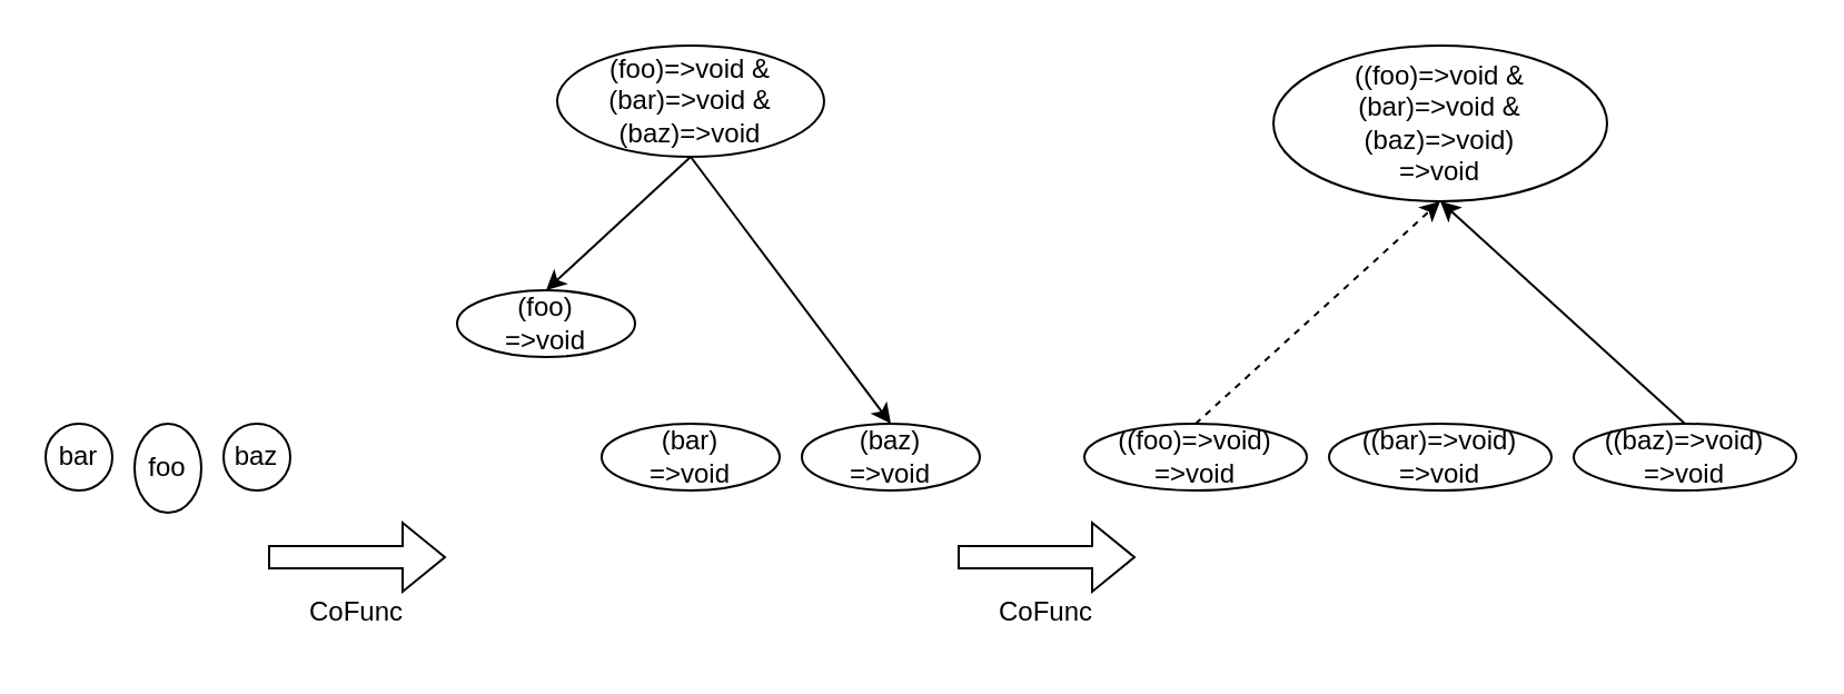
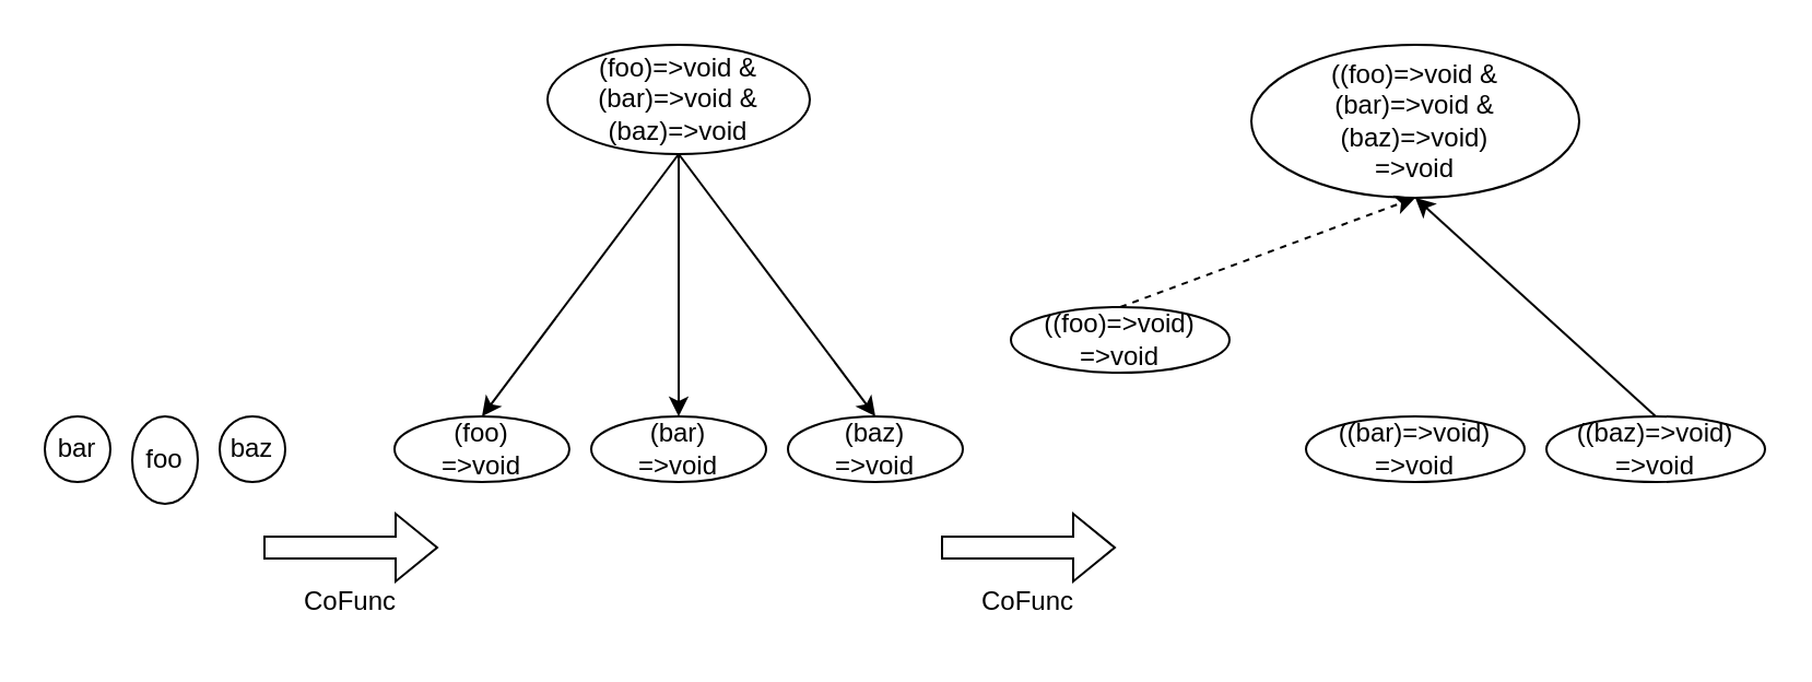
  <mxCell id="0" />
  <mxCell id="1" parent="0" />
  <mxCell id="2" value="bar" style="ellipse;whiteSpace=wrap;html=1;aspect=fixed;" vertex="1" parent="1"><mxGeometry x="20" y="190" width="30" height="30" as="geometry" /></mxCell>
  <mxCell id="3" value="foo" style="ellipse;whiteSpace=wrap;html=1;aspect=fixed;" vertex="1" parent="1"><mxGeometry x="60" y="190" width="30" height="40" as="geometry" /></mxCell>
  <mxCell id="4" value="baz" style="ellipse;whiteSpace=wrap;html=1;aspect=fixed;" vertex="1" parent="1"><mxGeometry x="100" y="190" width="30" height="30" as="geometry" /></mxCell>
  <mxCell id="5" value="(bar)&lt;br&gt;=&amp;gt;void" style="ellipse;whiteSpace=wrap;html=1;" vertex="1" parent="1"><mxGeometry x="270" y="190" width="80" height="30" as="geometry" /></mxCell>
- <mxCell id="6" value="(foo)&lt;br&gt;=&amp;gt;void" style="ellipse;whiteSpace=wrap;html=1;" vertex="1" parent="1"><mxGeometry x="205" y="130" width="80" height="30" as="geometry" /></mxCell>
+ <mxCell id="6" value="(foo)&lt;br&gt;=&amp;gt;void" style="ellipse;whiteSpace=wrap;html=1;" vertex="1" parent="1"><mxGeometry x="180" y="190" width="80" height="30" as="geometry" /></mxCell>
  <mxCell id="7" value="(baz)&lt;br&gt;=&amp;gt;void" style="ellipse;whiteSpace=wrap;html=1;" vertex="1" parent="1"><mxGeometry x="360" y="190" width="80" height="30" as="geometry" /></mxCell>
- <mxCell id="8" value="((foo)=&amp;gt;void)&lt;br&gt;=&amp;gt;void" style="ellipse;whiteSpace=wrap;html=1;" vertex="1" parent="1"><mxGeometry x="487" y="190" width="100" height="30" as="geometry" /></mxCell>
+ <mxCell id="8" value="((foo)=&amp;gt;void)&lt;br&gt;=&amp;gt;void" style="ellipse;whiteSpace=wrap;html=1;" vertex="1" parent="1"><mxGeometry x="462" y="140" width="100" height="30" as="geometry" /></mxCell>
  <mxCell id="9" value="((bar)=&amp;gt;void)&lt;br&gt;=&amp;gt;void" style="ellipse;whiteSpace=wrap;html=1;" vertex="1" parent="1"><mxGeometry x="597" y="190" width="100" height="30" as="geometry" /></mxCell>
  <mxCell id="10" value="((baz)=&amp;gt;void)&lt;br&gt;=&amp;gt;void" style="ellipse;whiteSpace=wrap;html=1;" vertex="1" parent="1"><mxGeometry x="707" y="190" width="100" height="30" as="geometry" /></mxCell>
  <mxCell id="11" value="((foo)=&amp;gt;void &amp;amp;&lt;br&gt;(bar)=&amp;gt;void &amp;amp;&lt;br&gt;(baz)=&amp;gt;void)&lt;br&gt;=&amp;gt;void" style="ellipse;whiteSpace=wrap;html=1;" vertex="1" parent="1"><mxGeometry x="572" y="20" width="150" height="70" as="geometry" /></mxCell>
  <mxCell id="12" value="(foo)=&amp;gt;void &amp;amp;&lt;br&gt;(bar)=&amp;gt;void &amp;amp;&lt;br&gt;(baz)=&amp;gt;void" style="ellipse;whiteSpace=wrap;html=1;" vertex="1" parent="1"><mxGeometry x="250" y="20" width="120" height="50" as="geometry" /></mxCell>
+ <mxCell id="13" value="" style="endArrow=classic;html=1;rounded=0;entryX=0.5;entryY=0;entryDx=0;entryDy=0;exitX=0.5;exitY=1;exitDx=0;exitDy=0;" edge="1" parent="1" source="12" target="5"><mxGeometry width="50" height="50" relative="1" as="geometry"><mxPoint x="390" y="220" as="sourcePoint" /><mxPoint x="440" y="170" as="targetPoint" /></mxGeometry></mxCell>
  <mxCell id="14" value="" style="endArrow=classic;html=1;rounded=0;entryX=0.5;entryY=0;entryDx=0;entryDy=0;exitX=0.5;exitY=1;exitDx=0;exitDy=0;" edge="1" parent="1" source="12" target="6"><mxGeometry width="50" height="50" relative="1" as="geometry"><mxPoint x="390" y="220" as="sourcePoint" /><mxPoint x="440" y="170" as="targetPoint" /></mxGeometry></mxCell>
  <mxCell id="15" value="" style="endArrow=classic;html=1;rounded=0;entryX=0.5;entryY=0;entryDx=0;entryDy=0;" edge="1" parent="1" target="7"><mxGeometry width="50" height="50" relative="1" as="geometry"><mxPoint x="310" y="70" as="sourcePoint" /><mxPoint x="440" y="170" as="targetPoint" /></mxGeometry></mxCell>
  <mxCell id="16" value="" style="endArrow=classic;html=1;rounded=0;entryX=0.5;entryY=1;entryDx=0;entryDy=0;exitX=0.5;exitY=0;exitDx=0;exitDy=0;dashed=1;" edge="1" parent="1" source="8" target="11"><mxGeometry width="50" height="50" relative="1" as="geometry"><mxPoint x="390" y="220" as="sourcePoint" /><mxPoint x="440" y="170" as="targetPoint" /></mxGeometry></mxCell>
  <mxCell id="17" value="" style="endArrow=classic;html=1;rounded=0;entryX=0.5;entryY=1;entryDx=0;entryDy=0;exitX=0.5;exitY=0;exitDx=0;exitDy=0;" edge="1" parent="1" source="10" target="11"><mxGeometry width="50" height="50" relative="1" as="geometry"><mxPoint x="390" y="220" as="sourcePoint" /><mxPoint x="440" y="170" as="targetPoint" /></mxGeometry></mxCell>
  <mxCell id="18" value="" style="shape=flexArrow;endArrow=classic;html=1;rounded=0;" edge="1" parent="1"><mxGeometry width="50" height="50" relative="1" as="geometry"><mxPoint x="120" y="250" as="sourcePoint" /><mxPoint x="200" y="250" as="targetPoint" /></mxGeometry></mxCell>
  <mxCell id="19" value="CoFunc" style="text;html=1;strokeColor=none;fillColor=none;align=center;verticalAlign=middle;whiteSpace=wrap;rounded=0;" vertex="1" parent="1"><mxGeometry x="130" y="260" width="60" height="30" as="geometry" /></mxCell>
  <mxCell id="20" value="" style="shape=flexArrow;endArrow=classic;html=1;rounded=0;" edge="1" parent="1"><mxGeometry width="50" height="50" relative="1" as="geometry"><mxPoint x="430" y="250" as="sourcePoint" /><mxPoint x="510" y="250" as="targetPoint" /></mxGeometry></mxCell>
  <mxCell id="21" value="CoFunc" style="text;html=1;strokeColor=none;fillColor=none;align=center;verticalAlign=middle;whiteSpace=wrap;rounded=0;" vertex="1" parent="1"><mxGeometry x="440" y="260" width="60" height="30" as="geometry" /></mxCell>
